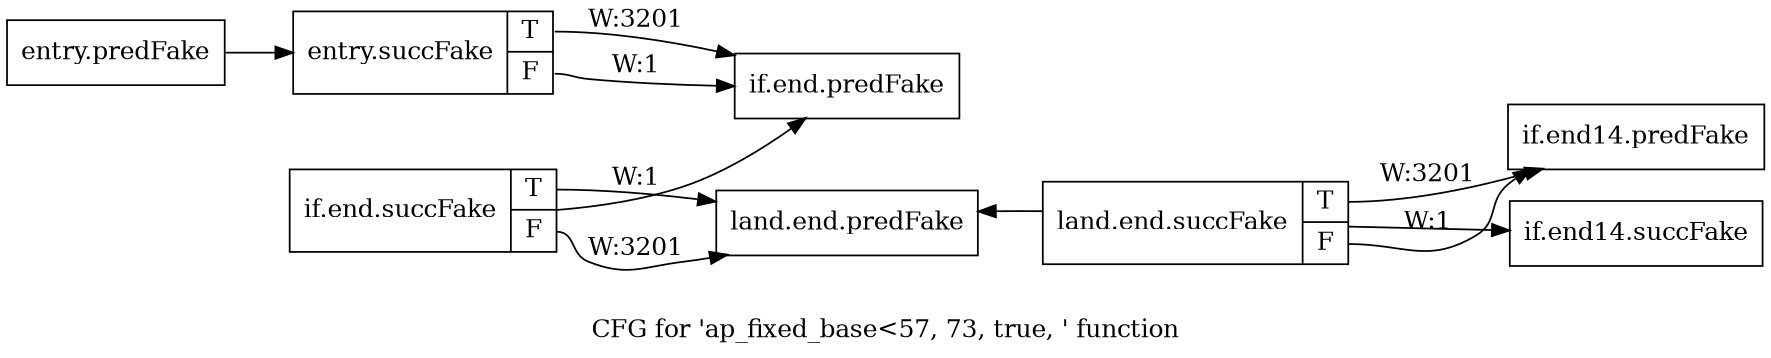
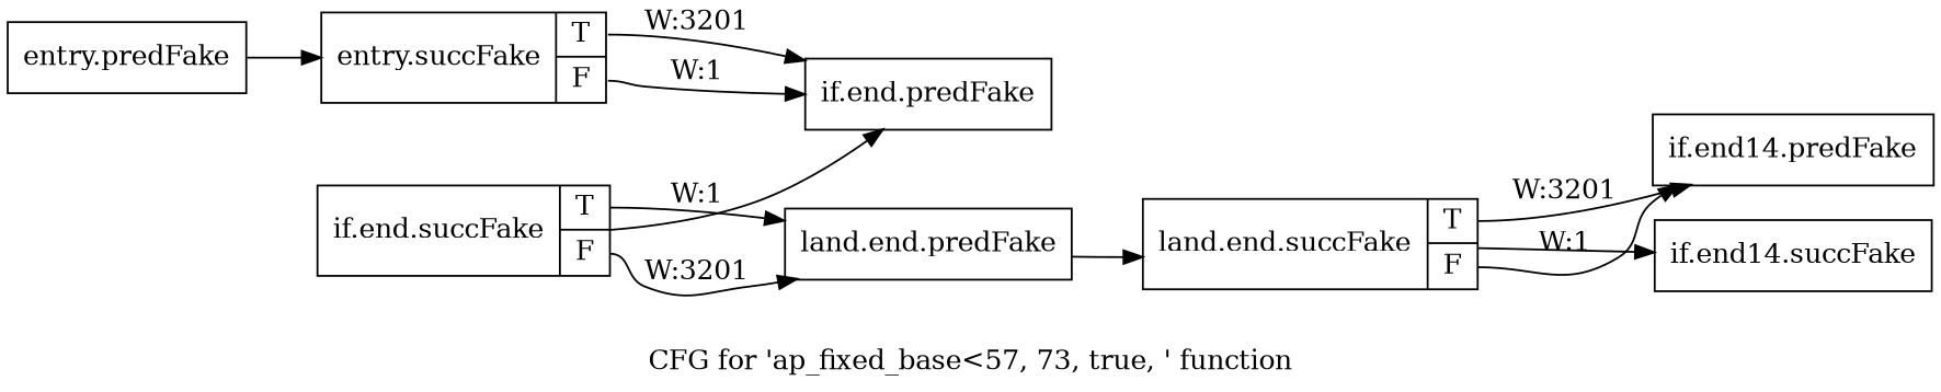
  digraph {
    label="CFG for 'ap_fixed_base\<57, 73, true, ' function"
    rankdir=LR
    node [shape=record filename="/tools/Xilinx/Vitis_HLS/2022.1/include/ap_fixed_base.h" linenumber=857]
    edge [execusionnum=3200 filename="/tools/Xilinx/Vitis_HLS/2022.1/include/ap_fixed_base.h"]
    n1 [label="{entry.predFake}" filename="" linenumber=""]
    n2 [label="{entry.succFake|{<s0>T|<s1>F}}" linenumber=854]
    n3 [label="{if.end.predFake}" linenumber=855]
    n4 [label="{if.end.succFake|{<s0>T|<s1>F}}"]
    n5 [label="{land.end.predFake}"]
    n6 [label="{land.end.succFake|{<s0>T|<s1>F}}" linenumber=880]
    n7 [label="{if.end14.predFake}" linenumber=951]
    n8 [label="{if.end14.succFake}" linenumber=951]
    n1 -> n2
    n2 -> n3 [label="W:3201" tailport=s0]
    n2 -> n3 [label="W:1" tailport=s1 execusionnum="" filename=""]
    n4 -> n3
    n4 -> n5 [execusionnum=0 label="W:1" tailport=s0 filename=""]
    n4 -> n5 [label="W:3201" tailport=s1 execusionnum="" filename=""]
-   n6 -> n5
+   n5 -> n6
    n6 -> n7 [label="W:3201" tailport=s0]
    n6 -> n7 [execusionnum=0 label="W:1" tailport=s1]
    n6 -> n8
  }
